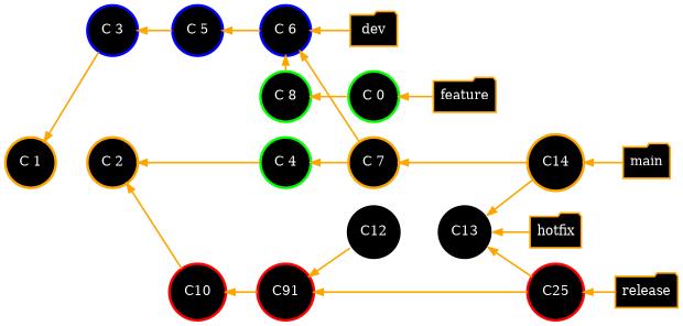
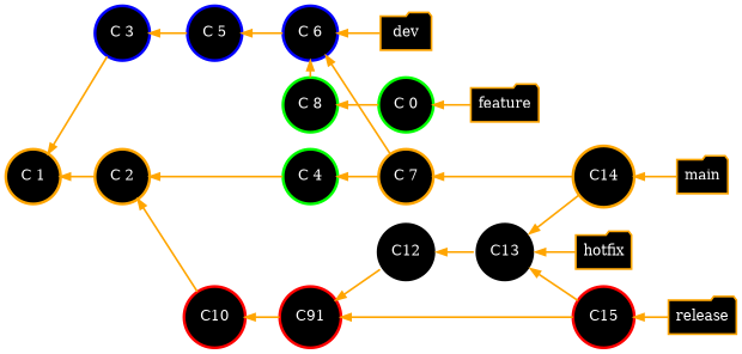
  digraph {
    rankdir=LR
    splines=line
    node [color=orange fillcolor=black fontcolor=white fontsize=15.0 group=main penwidth=3 shape=circle style=filled]
    edge [arrowhead=open color=orange dir=back style=bold]
    n1 [color=blue group=feature label="C 6"]
    n2 [color=green group=dev label="C 8"]
    n3 [group=feature label=dev shape=folder style="bold,filled" penwidth=""]
    n4 [label="C 7"]
    n5 [color=green group=dev label="C 0"]
    main [shape=folder style="bold,filled" penwidth=""]
    feature [group=feature shape=folder style="bold,filled" penwidth=""]
    n8 [group=release label=release shape=folder style="bold,filled" penwidth=""]
    n9 [group=hotfix label=hotfix shape=folder style="bold,filled" penwidth=""]
    n10 [label="C 1"]
    n11 [label="C 2"]
    n12 [color=blue group=feature label="C 3"]
    n13 [color=green label="C 4"]
    n14 [color=red group=release label=C10]
    n15 [color=blue group=feature label="C 5"]
    n16 [color=red group=release label=C91]
    n17 [label=C14]
-   n18 [color=red group=release label=C25]
+   n18 [color=red group=release label=C15]
    n19 [color=white group=hotfix label=C12]
    n20 [color=white group=hotfix label=C13]
    subgraph sub_1 {
      rank=same
      n1
      n2
    }
    n1 -> n2
    n1 -> n3
    n1 -> n4
    n2 -> n5
    n4 -> n17
    n5 -> feature
+   n10 -> n11
    n10 -> n12
    n11 -> n13
    n11 -> n14
    n12 -> n15
    n13 -> n4
    n14 -> n16
    n15 -> n1
    n16 -> n18
    n16 -> n19
    n17 -> main
    n18 -> n8
+   n19 -> n20
    n20 -> n9
    n20 -> n17
    n20 -> n18
  }
